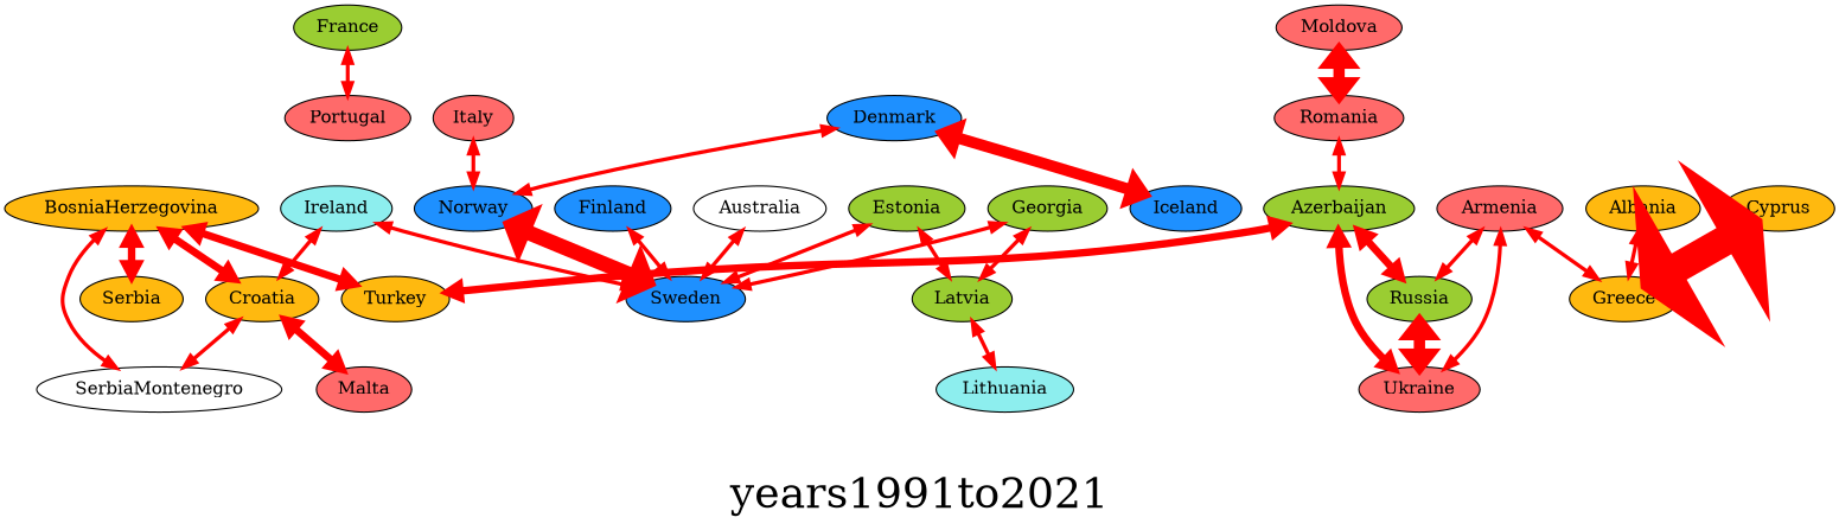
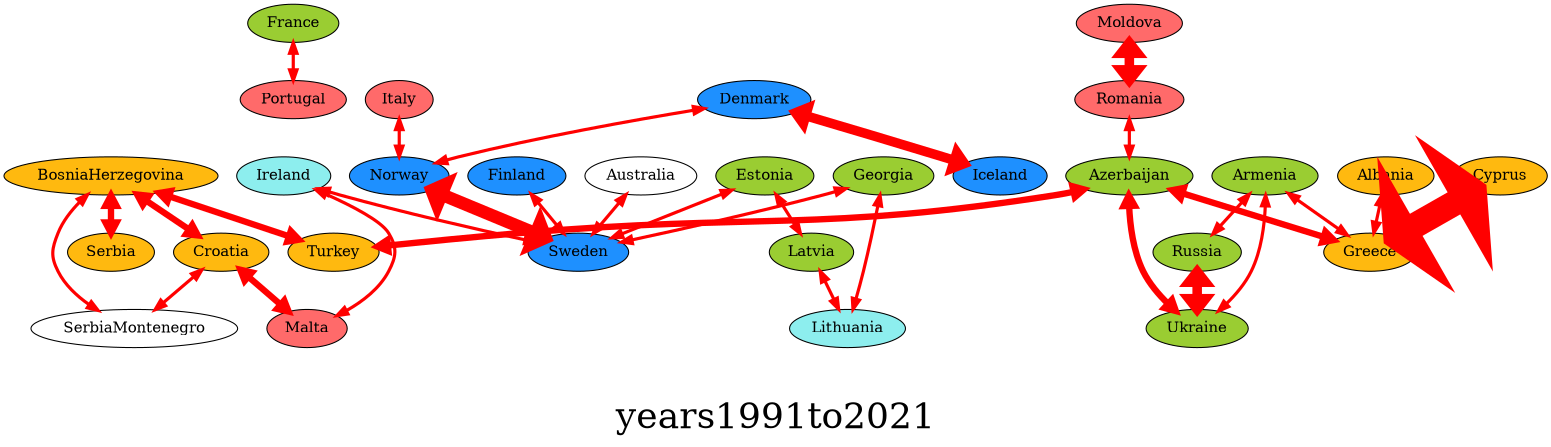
  digraph {
    fontsize=34
    label=years1991to2021
    node [fillcolor=olivedrab3 style=filled]
    edge [color=red dir=both penwidth=3]
    Portugal [fillcolor=indianred1]
    France
    BosniaHerzegovina [fillcolor=darkgoldenrod1]
    Croatia [fillcolor=darkgoldenrod1]
    Turkey [fillcolor=darkgoldenrod1]
    Serbia [fillcolor=darkgoldenrod1]
    SerbiaMontenegro [fillcolor="" style=""]
    Malta [fillcolor=indianred1]
    Azerbaijan
-   Ukraine [fillcolor=indianred1]
+   Ukraine
    Russia
    Moldova [fillcolor=indianred1]
    Romania [fillcolor=indianred1]
    Lithuania [fillcolor=darkslategray2]
    Georgia
    Sweden [fillcolor=dodgerblue]
-   Armenia [fillcolor=indianred1]
+   Armenia
    Greece [fillcolor=darkgoldenrod1]
    Albania [fillcolor=darkgoldenrod1]
    Ireland [fillcolor=darkslategray2]
    Latvia
    Estonia
    Norway [fillcolor=dodgerblue]
    Cyprus [fillcolor=darkgoldenrod1]
    Italy [fillcolor=indianred1]
    Denmark [fillcolor=dodgerblue]
    Iceland [fillcolor=dodgerblue]
    Finland [fillcolor=dodgerblue]
    Australia [fillcolor="" style=""]
    France -> Portugal
    BosniaHerzegovina -> Croatia [penwidth=6]
    BosniaHerzegovina -> Turkey [penwidth=6]
    BosniaHerzegovina -> Serbia [penwidth=6]
    BosniaHerzegovina -> SerbiaMontenegro
    Croatia -> SerbiaMontenegro
    Croatia -> Malta [penwidth=6]
    Azerbaijan -> Turkey [penwidth=6]
    Azerbaijan -> Ukraine [penwidth=6]
-   Azerbaijan -> Russia [penwidth=6]
+   Azerbaijan -> Greece [penwidth=6]
    Russia -> Ukraine [penwidth=9]
    Moldova -> Romania [penwidth=9]
    Romania -> Azerbaijan
-   Georgia -> Latvia
+   Georgia -> Lithuania
    Georgia -> Sweden
    Armenia -> Ukraine
    Armenia -> Russia
    Armenia -> Greece
    Albania -> Greece
-   Ireland -> Croatia
+   Ireland -> Malta
    Ireland -> Sweden
    Latvia -> Lithuania
    Estonia -> Sweden
    Estonia -> Latvia
    Norway -> Sweden [penwidth=12]
    Cyprus -> Greece [penwidth=24]
    Italy -> Norway
    Denmark -> Norway
    Denmark -> Iceland [penwidth=9]
    Finland -> Sweden
    Australia -> Sweden
  }
